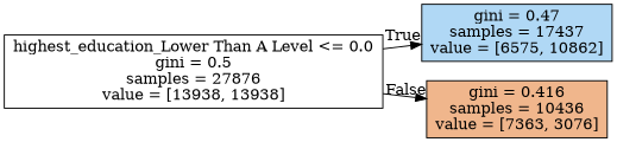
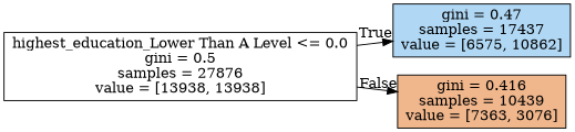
  digraph {
    rankdir=LR
    node [color=black shape=box style=filled]
    edge [labeldistance=2.5]
    n1 [fillcolor="#e5813900" label="highest_education_Lower Than A Level <= 0.0\ngini = 0.5\nsamples = 27876\nvalue = [13938, 13938]"]
    n2 [fillcolor="#399de565" label="gini = 0.47\nsamples = 17437\nvalue = [6575, 10862]"]
-   n3 [fillcolor="#e5813994" label="gini = 0.416\nsamples = 10436\nvalue = [7363, 3076]"]
+   n3 [fillcolor="#e5813994" label="gini = 0.416\nsamples = 10439\nvalue = [7363, 3076]"]
    n1 -> n2 [headlabel=True labelangle=45]
    n1 -> n3 [headlabel=False labelangle=-45]
  }
